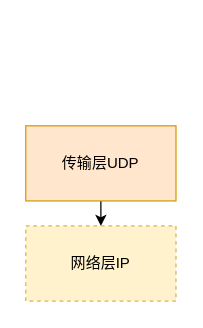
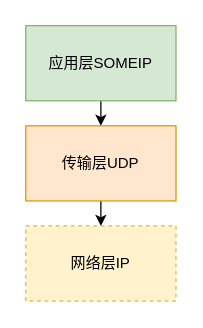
  <mxCell id="0" />
  <mxCell id="1" parent="0" />
+ <mxCell id="2" style="edgeStyle=orthogonalEdgeStyle;rounded=0;orthogonalLoop=1;jettySize=auto;html=1;exitX=0.5;exitY=1;exitDx=0;exitDy=0;entryX=0.5;entryY=0;entryDx=0;entryDy=0;" edge="1" parent="1" source="3" target="5"><mxGeometry relative="1" as="geometry" /></mxCell>
+ <mxCell id="3" value="应用层SOMEIP" style="rounded=0;whiteSpace=wrap;html=1;fillColor=#d5e8d4;strokeColor=#82b366;" vertex="1" parent="1"><mxGeometry x="20" y="20" width="120" height="60" as="geometry" /></mxCell>
  <mxCell id="4" style="edgeStyle=orthogonalEdgeStyle;rounded=0;orthogonalLoop=1;jettySize=auto;html=1;exitX=0.5;exitY=1;exitDx=0;exitDy=0;entryX=0.5;entryY=0;entryDx=0;entryDy=0;" edge="1" parent="1" source="5" target="6"><mxGeometry relative="1" as="geometry" /></mxCell>
  <mxCell id="5" value="传输层UDP" style="rounded=0;whiteSpace=wrap;html=1;fillColor=#ffe6cc;strokeColor=#d79b00;" vertex="1" parent="1"><mxGeometry x="20" y="100" width="120" height="60" as="geometry" /></mxCell>
  <mxCell id="6" value="网络层IP" style="rounded=0;whiteSpace=wrap;html=1;fillColor=#fff2cc;strokeColor=#d6b656;dashed=1;" vertex="1" parent="1"><mxGeometry x="20" y="180" width="120" height="60" as="geometry" /></mxCell>
